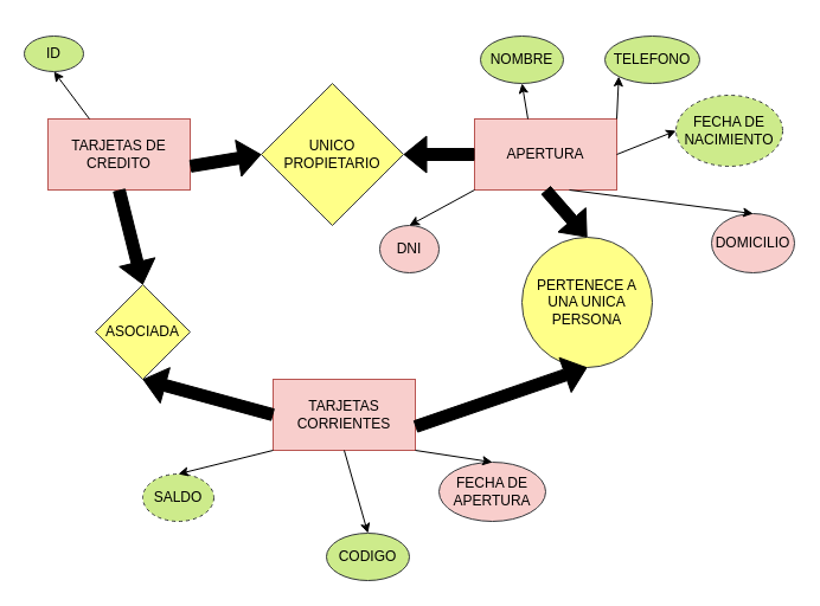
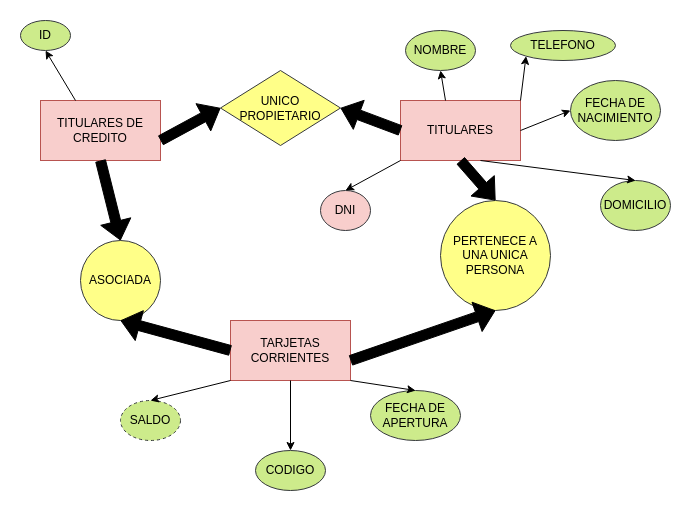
  <mxCell id="0" />
  <mxCell id="1" parent="0" />
- <mxCell id="2" value="TARJETAS DE CREDITO" style="rounded=0;whiteSpace=wrap;html=1;labelBackgroundColor=none;fillColor=#f8cecc;strokeColor=#b85450;" vertex="1" parent="1"><mxGeometry x="40" y="100" width="120" height="60" as="geometry" /></mxCell>
- <mxCell id="3" value="APERTURA" style="rounded=0;whiteSpace=wrap;html=1;labelBackgroundColor=none;fillColor=#f8cecc;strokeColor=#b85450;" vertex="1" parent="1"><mxGeometry x="400" y="100" width="120" height="60" as="geometry" /></mxCell>
+ <mxCell id="2" value="TITULARES DE CREDITO" style="rounded=0;whiteSpace=wrap;html=1;labelBackgroundColor=none;fillColor=#f8cecc;strokeColor=#b85450;" vertex="1" parent="1"><mxGeometry x="40" y="100" width="120" height="60" as="geometry" /></mxCell>
+ <mxCell id="3" value="TITULARES" style="rounded=0;whiteSpace=wrap;html=1;labelBackgroundColor=none;fillColor=#f8cecc;strokeColor=#b85450;" vertex="1" parent="1"><mxGeometry x="400" y="100" width="120" height="60" as="geometry" /></mxCell>
  <mxCell id="4" value="TARJETAS CORRIENTES" style="rounded=0;whiteSpace=wrap;html=1;labelBackgroundColor=none;fillColor=#f8cecc;strokeColor=#b85450;" vertex="1" parent="1"><mxGeometry x="230" y="320" width="120" height="60" as="geometry" /></mxCell>
- <mxCell id="5" value="ID" style="ellipse;whiteSpace=wrap;html=1;labelBackgroundColor=none;fillColor=#cdeb8b;strokeColor=#36393d;" vertex="1" parent="1"><mxGeometry x="20" y="30" width="50" height="30" as="geometry" /></mxCell>
+ <mxCell id="5" value="ID" style="ellipse;whiteSpace=wrap;html=1;labelBackgroundColor=none;fillColor=#cdeb8b;strokeColor=#36393d;" vertex="1" parent="1"><mxGeometry x="20" y="20" width="50" height="30" as="geometry" /></mxCell>
  <mxCell id="6" value="NOMBRE" style="ellipse;whiteSpace=wrap;html=1;labelBackgroundColor=none;fillColor=#cdeb8b;strokeColor=#36393d;" vertex="1" parent="1"><mxGeometry x="405" y="30" width="70" height="40" as="geometry" /></mxCell>
- <mxCell id="7" value="TELEFONO" style="ellipse;whiteSpace=wrap;html=1;labelBackgroundColor=none;fillColor=#cdeb8b;strokeColor=#36393d;" vertex="1" parent="1"><mxGeometry x="510" y="30" width="80" height="40" as="geometry" /></mxCell>
- <mxCell id="8" value="FECHA DE NACIMIENTO" style="ellipse;whiteSpace=wrap;html=1;labelBackgroundColor=none;fillColor=#cdeb8b;strokeColor=#36393d;dashed=1;" vertex="1" parent="1"><mxGeometry x="570" y="80" width="90" height="60" as="geometry" /></mxCell>
- <mxCell id="9" value="DOMICILIO" style="ellipse;whiteSpace=wrap;html=1;labelBackgroundColor=none;fillColor=#f8cecc;strokeColor=#36393d;" vertex="1" parent="1"><mxGeometry x="600" y="180" width="70" height="50" as="geometry" /></mxCell>
+ <mxCell id="7" value="TELEFONO" style="ellipse;whiteSpace=wrap;html=1;labelBackgroundColor=none;fillColor=#cdeb8b;strokeColor=#36393d;" vertex="1" parent="1"><mxGeometry x="510" y="30" width="105" height="30" as="geometry" /></mxCell>
+ <mxCell id="8" value="FECHA DE NACIMIENTO" style="ellipse;whiteSpace=wrap;html=1;labelBackgroundColor=none;fillColor=#cdeb8b;strokeColor=#36393d;" vertex="1" parent="1"><mxGeometry x="570" y="80" width="90" height="60" as="geometry" /></mxCell>
+ <mxCell id="9" value="DOMICILIO" style="ellipse;whiteSpace=wrap;html=1;labelBackgroundColor=none;fillColor=#cdeb8b;strokeColor=#36393d;" vertex="1" parent="1"><mxGeometry x="600" y="180" width="70" height="50" as="geometry" /></mxCell>
  <mxCell id="10" value="DNI" style="ellipse;whiteSpace=wrap;html=1;labelBackgroundColor=none;fillColor=#f8cecc;strokeColor=#36393d;" vertex="1" parent="1"><mxGeometry x="320" y="190" width="50" height="40" as="geometry" /></mxCell>
- <mxCell id="11" value="CODIGO" style="ellipse;whiteSpace=wrap;html=1;labelBackgroundColor=none;fillColor=#cdeb8b;strokeColor=#36393d;" vertex="1" parent="1"><mxGeometry x="275" y="450" width="70" height="40" as="geometry" /></mxCell>
+ <mxCell id="11" value="CODIGO" style="ellipse;whiteSpace=wrap;html=1;labelBackgroundColor=none;fillColor=#cdeb8b;strokeColor=#36393d;" vertex="1" parent="1"><mxGeometry x="255" y="450" width="70" height="40" as="geometry" /></mxCell>
  <mxCell id="12" value="SALDO" style="ellipse;whiteSpace=wrap;html=1;labelBackgroundColor=none;fillColor=#cdeb8b;strokeColor=#36393d;dashed=1;" vertex="1" parent="1"><mxGeometry x="120" y="400" width="60" height="40" as="geometry" /></mxCell>
- <mxCell id="13" value="FECHA DE APERTURA" style="ellipse;whiteSpace=wrap;html=1;labelBackgroundColor=none;fillColor=#f8cecc;strokeColor=#36393d;" vertex="1" parent="1"><mxGeometry x="370" y="390" width="90" height="50" as="geometry" /></mxCell>
+ <mxCell id="13" value="FECHA DE APERTURA" style="ellipse;whiteSpace=wrap;html=1;labelBackgroundColor=none;fillColor=#cdeb8b;strokeColor=#36393d;" vertex="1" parent="1"><mxGeometry x="370" y="390" width="90" height="50" as="geometry" /></mxCell>
  <mxCell id="14" value="" style="endArrow=classic;html=1;rounded=0;entryX=0.5;entryY=0;entryDx=0;entryDy=0;labelBackgroundColor=none;fontColor=default;" edge="1" parent="1" target="11"><mxGeometry width="50" height="50" relative="1" as="geometry"><mxPoint x="290" y="380" as="sourcePoint" /><mxPoint x="340" y="330" as="targetPoint" /></mxGeometry></mxCell>
  <mxCell id="15" value="" style="endArrow=classic;html=1;rounded=0;entryX=0.5;entryY=0;entryDx=0;entryDy=0;labelBackgroundColor=none;fontColor=default;" edge="1" parent="1" target="13"><mxGeometry width="50" height="50" relative="1" as="geometry"><mxPoint x="350" y="380" as="sourcePoint" /><mxPoint x="400" y="330" as="targetPoint" /></mxGeometry></mxCell>
  <mxCell id="16" value="" style="endArrow=classic;html=1;rounded=0;entryX=0.5;entryY=0;entryDx=0;entryDy=0;labelBackgroundColor=none;fontColor=default;" edge="1" parent="1" target="12"><mxGeometry width="50" height="50" relative="1" as="geometry"><mxPoint x="230" y="380" as="sourcePoint" /><mxPoint x="280" y="330" as="targetPoint" /></mxGeometry></mxCell>
  <mxCell id="17" value="" style="endArrow=classic;html=1;rounded=0;entryX=0.5;entryY=0;entryDx=0;entryDy=0;labelBackgroundColor=none;fontColor=default;" edge="1" parent="1" target="10"><mxGeometry width="50" height="50" relative="1" as="geometry"><mxPoint x="400" y="160" as="sourcePoint" /><mxPoint x="450" y="110" as="targetPoint" /></mxGeometry></mxCell>
  <mxCell id="18" value="" style="endArrow=classic;html=1;rounded=0;entryX=0.5;entryY=0;entryDx=0;entryDy=0;labelBackgroundColor=none;fontColor=default;" edge="1" parent="1" target="9"><mxGeometry width="50" height="50" relative="1" as="geometry"><mxPoint x="480" y="160" as="sourcePoint" /><mxPoint x="530" y="110" as="targetPoint" /></mxGeometry></mxCell>
  <mxCell id="19" value="" style="endArrow=classic;html=1;rounded=0;entryX=0;entryY=0.5;entryDx=0;entryDy=0;labelBackgroundColor=none;fontColor=default;" edge="1" parent="1" target="8"><mxGeometry width="50" height="50" relative="1" as="geometry"><mxPoint x="520" y="130" as="sourcePoint" /><mxPoint x="570" y="80" as="targetPoint" /></mxGeometry></mxCell>
  <mxCell id="20" value="" style="endArrow=classic;html=1;rounded=0;entryX=0;entryY=1;entryDx=0;entryDy=0;labelBackgroundColor=none;fontColor=default;" edge="1" parent="1" target="7"><mxGeometry width="50" height="50" relative="1" as="geometry"><mxPoint x="520" y="100" as="sourcePoint" /><mxPoint x="570" y="50" as="targetPoint" /></mxGeometry></mxCell>
  <mxCell id="21" value="" style="endArrow=classic;html=1;rounded=0;entryX=0.5;entryY=1;entryDx=0;entryDy=0;labelBackgroundColor=none;fontColor=default;" edge="1" parent="1" target="6"><mxGeometry width="50" height="50" relative="1" as="geometry"><mxPoint x="445" y="100" as="sourcePoint" /><mxPoint x="495" y="50" as="targetPoint" /></mxGeometry></mxCell>
  <mxCell id="22" value="" style="endArrow=classic;html=1;rounded=0;entryX=0.5;entryY=1;entryDx=0;entryDy=0;labelBackgroundColor=none;fontColor=default;" edge="1" parent="1" target="5"><mxGeometry width="50" height="50" relative="1" as="geometry"><mxPoint x="75" y="100" as="sourcePoint" /><mxPoint x="125" y="50" as="targetPoint" /></mxGeometry></mxCell>
- <mxCell id="23" value="UNICO PROPIETARIO" style="rhombus;whiteSpace=wrap;html=1;labelBackgroundColor=none;fillColor=#ffff88;strokeColor=#36393d;" vertex="1" parent="1"><mxGeometry x="220" y="70" width="120" height="120" as="geometry" /></mxCell>
+ <mxCell id="23" value="UNICO PROPIETARIO" style="rhombus;whiteSpace=wrap;html=1;labelBackgroundColor=none;fillColor=#ffff88;strokeColor=#36393d;" vertex="1" parent="1"><mxGeometry x="220" y="70" width="120" height="75" as="geometry" /></mxCell>
  <mxCell id="24" value="" style="shape=flexArrow;endArrow=classic;html=1;rounded=0;entryX=0;entryY=0.5;entryDx=0;entryDy=0;labelBackgroundColor=none;fontColor=default;strokeColor=#000000;fillColor=#000000;" edge="1" parent="1" target="23"><mxGeometry width="50" height="50" relative="1" as="geometry"><mxPoint x="160" y="140" as="sourcePoint" /><mxPoint x="210" y="90" as="targetPoint" /></mxGeometry></mxCell>
  <mxCell id="25" value="" style="shape=flexArrow;endArrow=classic;html=1;rounded=0;entryX=1;entryY=0.5;entryDx=0;entryDy=0;exitX=0;exitY=0.5;exitDx=0;exitDy=0;labelBackgroundColor=none;fontColor=default;fillColor=#000000;" edge="1" parent="1" source="3" target="23"><mxGeometry width="50" height="50" relative="1" as="geometry"><mxPoint x="390" y="130" as="sourcePoint" /><mxPoint x="440" y="80" as="targetPoint" /></mxGeometry></mxCell>
- <mxCell id="26" value="ASOCIADA" style="rhombus;whiteSpace=wrap;html=1;fillColor=#ffff88;strokeColor=#36393d;" vertex="1" parent="1"><mxGeometry x="80" y="240" width="80" height="80" as="geometry" /></mxCell>
+ <mxCell id="26" value="ASOCIADA" style="ellipse;whiteSpace=wrap;html=1;fillColor=#ffff88;strokeColor=#36393d;" vertex="1" parent="1"><mxGeometry x="80" y="240" width="80" height="80" as="geometry" /></mxCell>
  <mxCell id="27" value="" style="shape=flexArrow;endArrow=classic;html=1;rounded=0;entryX=0.5;entryY=0;entryDx=0;entryDy=0;fillColor=#000000;" edge="1" parent="1" target="26"><mxGeometry width="50" height="50" relative="1" as="geometry"><mxPoint x="100" y="160" as="sourcePoint" /><mxPoint x="150" y="110" as="targetPoint" /></mxGeometry></mxCell>
  <mxCell id="28" value="" style="shape=flexArrow;endArrow=classic;html=1;rounded=0;entryX=0.5;entryY=1;entryDx=0;entryDy=0;exitX=0;exitY=0.5;exitDx=0;exitDy=0;fillColor=#000000;" edge="1" parent="1" source="4" target="26"><mxGeometry width="50" height="50" relative="1" as="geometry"><mxPoint x="220" y="350" as="sourcePoint" /><mxPoint x="270" y="300" as="targetPoint" /></mxGeometry></mxCell>
  <mxCell id="29" value="PERTENECE A UNA UNICA PERSONA" style="ellipse;whiteSpace=wrap;html=1;fillColor=#ffff88;strokeColor=#36393d;" vertex="1" parent="1"><mxGeometry x="440" y="200" width="110" height="110" as="geometry" /></mxCell>
  <mxCell id="30" value="" style="shape=flexArrow;endArrow=classic;html=1;rounded=0;entryX=0.5;entryY=1;entryDx=0;entryDy=0;fillColor=#000000;" edge="1" parent="1" target="29"><mxGeometry width="50" height="50" relative="1" as="geometry"><mxPoint x="350" y="360" as="sourcePoint" /><mxPoint x="400" y="310" as="targetPoint" /></mxGeometry></mxCell>
  <mxCell id="31" value="" style="shape=flexArrow;endArrow=classic;html=1;rounded=0;entryX=0.5;entryY=0;entryDx=0;entryDy=0;exitX=0.5;exitY=1;exitDx=0;exitDy=0;fillColor=#000000;" edge="1" parent="1" source="3" target="29"><mxGeometry width="50" height="50" relative="1" as="geometry"><mxPoint x="460" y="170" as="sourcePoint" /><mxPoint x="510" y="120" as="targetPoint" /></mxGeometry></mxCell>
